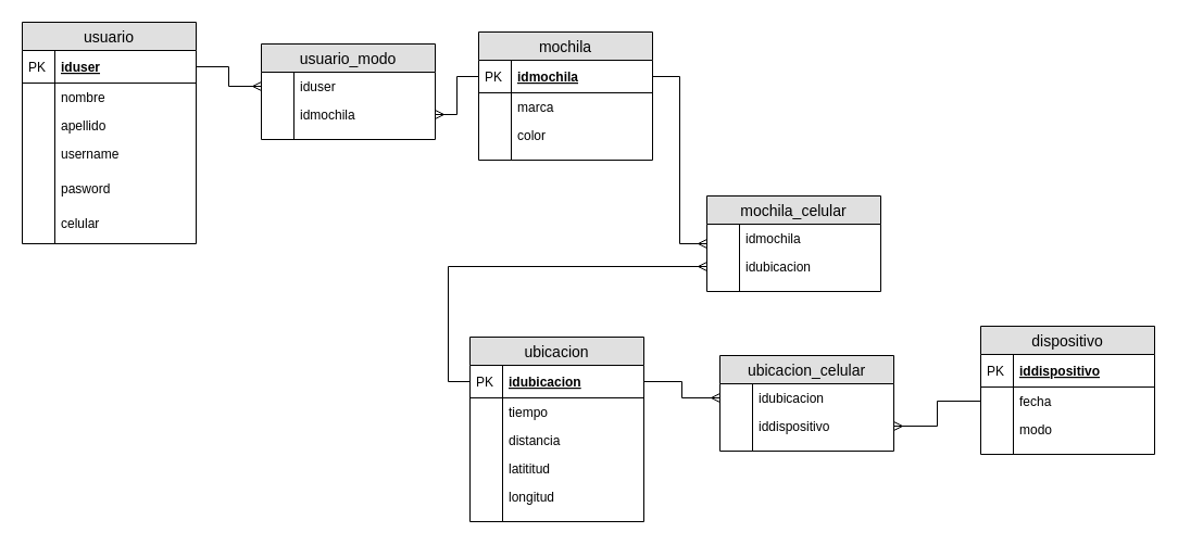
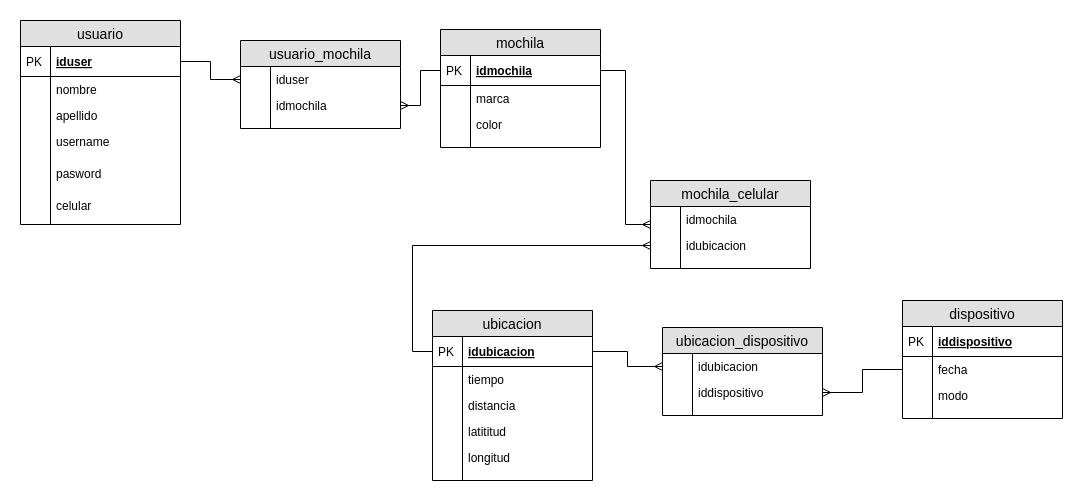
  <mxCell id="0" />
  <mxCell id="1" parent="0" />
  <mxCell id="2" value="usuario" style="swimlane;fontStyle=0;childLayout=stackLayout;horizontal=1;startSize=26;fillColor=#e0e0e0;horizontalStack=0;resizeParent=1;resizeParentMax=0;resizeLast=0;collapsible=1;marginBottom=0;swimlaneFillColor=#ffffff;align=center;fontSize=14;" vertex="1" parent="1"><mxGeometry x="20" y="20" width="160" height="204" as="geometry" /></mxCell>
  <mxCell id="3" value="iduser" style="shape=partialRectangle;top=0;left=0;right=0;bottom=1;align=left;verticalAlign=middle;fillColor=none;spacingLeft=34;spacingRight=4;overflow=hidden;rotatable=0;points=[[0,0.5],[1,0.5]];portConstraint=eastwest;dropTarget=0;fontStyle=5;fontSize=12;" vertex="1" parent="2"><mxGeometry y="26" width="160" height="30" as="geometry" /></mxCell>
  <mxCell id="4" value="PK" style="shape=partialRectangle;top=0;left=0;bottom=0;fillColor=none;align=left;verticalAlign=middle;spacingLeft=4;spacingRight=4;overflow=hidden;rotatable=0;points=[];portConstraint=eastwest;part=1;fontSize=12;" vertex="1" connectable="0" parent="3"><mxGeometry width="30" height="30" as="geometry" /></mxCell>
  <mxCell id="5" value="nombre" style="shape=partialRectangle;top=0;left=0;right=0;bottom=0;align=left;verticalAlign=top;fillColor=none;spacingLeft=34;spacingRight=4;overflow=hidden;rotatable=0;points=[[0,0.5],[1,0.5]];portConstraint=eastwest;dropTarget=0;fontSize=12;" vertex="1" parent="2"><mxGeometry y="56" width="160" height="26" as="geometry" /></mxCell>
  <mxCell id="6" value="" style="shape=partialRectangle;top=0;left=0;bottom=0;fillColor=none;align=left;verticalAlign=top;spacingLeft=4;spacingRight=4;overflow=hidden;rotatable=0;points=[];portConstraint=eastwest;part=1;fontSize=12;" vertex="1" connectable="0" parent="5"><mxGeometry width="30" height="26" as="geometry" /></mxCell>
  <mxCell id="7" value="apellido" style="shape=partialRectangle;top=0;left=0;right=0;bottom=0;align=left;verticalAlign=top;fillColor=none;spacingLeft=34;spacingRight=4;overflow=hidden;rotatable=0;points=[[0,0.5],[1,0.5]];portConstraint=eastwest;dropTarget=0;fontSize=12;" vertex="1" parent="2"><mxGeometry y="82" width="160" height="26" as="geometry" /></mxCell>
  <mxCell id="8" value="" style="shape=partialRectangle;top=0;left=0;bottom=0;fillColor=none;align=left;verticalAlign=top;spacingLeft=4;spacingRight=4;overflow=hidden;rotatable=0;points=[];portConstraint=eastwest;part=1;fontSize=12;" vertex="1" connectable="0" parent="7"><mxGeometry width="30" height="26" as="geometry" /></mxCell>
  <mxCell id="9" value="username&#10;&#10;" style="shape=partialRectangle;top=0;left=0;right=0;bottom=0;align=left;verticalAlign=top;fillColor=none;spacingLeft=34;spacingRight=4;overflow=hidden;rotatable=0;points=[[0,0.5],[1,0.5]];portConstraint=eastwest;dropTarget=0;fontSize=12;" vertex="1" parent="2"><mxGeometry y="108" width="160" height="32" as="geometry" /></mxCell>
  <mxCell id="10" value="" style="shape=partialRectangle;top=0;left=0;bottom=0;fillColor=none;align=left;verticalAlign=top;spacingLeft=4;spacingRight=4;overflow=hidden;rotatable=0;points=[];portConstraint=eastwest;part=1;fontSize=12;" vertex="1" connectable="0" parent="9"><mxGeometry width="30" height="32" as="geometry" /></mxCell>
  <mxCell id="11" value="pasword" style="shape=partialRectangle;top=0;left=0;right=0;bottom=0;align=left;verticalAlign=top;fillColor=none;spacingLeft=34;spacingRight=4;overflow=hidden;rotatable=0;points=[[0,0.5],[1,0.5]];portConstraint=eastwest;dropTarget=0;fontSize=12;" vertex="1" parent="2"><mxGeometry y="140" width="160" height="32" as="geometry" /></mxCell>
  <mxCell id="12" value="" style="shape=partialRectangle;top=0;left=0;bottom=0;fillColor=none;align=left;verticalAlign=top;spacingLeft=4;spacingRight=4;overflow=hidden;rotatable=0;points=[];portConstraint=eastwest;part=1;fontSize=12;" vertex="1" connectable="0" parent="11"><mxGeometry width="30" height="32" as="geometry" /></mxCell>
  <mxCell id="13" value="celular" style="shape=partialRectangle;top=0;left=0;right=0;bottom=0;align=left;verticalAlign=top;fillColor=none;spacingLeft=34;spacingRight=4;overflow=hidden;rotatable=0;points=[[0,0.5],[1,0.5]];portConstraint=eastwest;dropTarget=0;fontSize=12;" vertex="1" parent="2"><mxGeometry y="172" width="160" height="32" as="geometry" /></mxCell>
  <mxCell id="14" value="" style="shape=partialRectangle;top=0;left=0;bottom=0;fillColor=none;align=left;verticalAlign=top;spacingLeft=4;spacingRight=4;overflow=hidden;rotatable=0;points=[];portConstraint=eastwest;part=1;fontSize=12;" vertex="1" connectable="0" parent="13"><mxGeometry width="30" height="32" as="geometry" /></mxCell>
  <mxCell id="15" value="mochila" style="swimlane;fontStyle=0;childLayout=stackLayout;horizontal=1;startSize=26;fillColor=#e0e0e0;horizontalStack=0;resizeParent=1;resizeParentMax=0;resizeLast=0;collapsible=1;marginBottom=0;swimlaneFillColor=#ffffff;align=center;fontSize=14;" vertex="1" parent="1"><mxGeometry x="440" y="29" width="160" height="118" as="geometry" /></mxCell>
  <mxCell id="16" value="idmochila" style="shape=partialRectangle;top=0;left=0;right=0;bottom=1;align=left;verticalAlign=middle;fillColor=none;spacingLeft=34;spacingRight=4;overflow=hidden;rotatable=0;points=[[0,0.5],[1,0.5]];portConstraint=eastwest;dropTarget=0;fontStyle=5;fontSize=12;" vertex="1" parent="15"><mxGeometry y="26" width="160" height="30" as="geometry" /></mxCell>
  <mxCell id="17" value="PK" style="shape=partialRectangle;top=0;left=0;bottom=0;fillColor=none;align=left;verticalAlign=middle;spacingLeft=4;spacingRight=4;overflow=hidden;rotatable=0;points=[];portConstraint=eastwest;part=1;fontSize=12;" vertex="1" connectable="0" parent="16"><mxGeometry width="30" height="30" as="geometry" /></mxCell>
  <mxCell id="18" value="marca" style="shape=partialRectangle;top=0;left=0;right=0;bottom=0;align=left;verticalAlign=top;fillColor=none;spacingLeft=34;spacingRight=4;overflow=hidden;rotatable=0;points=[[0,0.5],[1,0.5]];portConstraint=eastwest;dropTarget=0;fontSize=12;" vertex="1" parent="15"><mxGeometry y="56" width="160" height="26" as="geometry" /></mxCell>
  <mxCell id="19" value="" style="shape=partialRectangle;top=0;left=0;bottom=0;fillColor=none;align=left;verticalAlign=top;spacingLeft=4;spacingRight=4;overflow=hidden;rotatable=0;points=[];portConstraint=eastwest;part=1;fontSize=12;" vertex="1" connectable="0" parent="18"><mxGeometry width="30" height="26" as="geometry" /></mxCell>
  <mxCell id="20" value="color" style="shape=partialRectangle;top=0;left=0;right=0;bottom=0;align=left;verticalAlign=top;fillColor=none;spacingLeft=34;spacingRight=4;overflow=hidden;rotatable=0;points=[[0,0.5],[1,0.5]];portConstraint=eastwest;dropTarget=0;fontSize=12;" vertex="1" parent="15"><mxGeometry y="82" width="160" height="26" as="geometry" /></mxCell>
  <mxCell id="21" value="" style="shape=partialRectangle;top=0;left=0;bottom=0;fillColor=none;align=left;verticalAlign=top;spacingLeft=4;spacingRight=4;overflow=hidden;rotatable=0;points=[];portConstraint=eastwest;part=1;fontSize=12;" vertex="1" connectable="0" parent="20"><mxGeometry width="30" height="26" as="geometry" /></mxCell>
  <mxCell id="22" value="" style="shape=partialRectangle;top=0;left=0;right=0;bottom=0;align=left;verticalAlign=top;fillColor=none;spacingLeft=34;spacingRight=4;overflow=hidden;rotatable=0;points=[[0,0.5],[1,0.5]];portConstraint=eastwest;dropTarget=0;fontSize=12;" vertex="1" parent="15"><mxGeometry y="108" width="160" height="10" as="geometry" /></mxCell>
  <mxCell id="23" value="" style="shape=partialRectangle;top=0;left=0;bottom=0;fillColor=none;align=left;verticalAlign=top;spacingLeft=4;spacingRight=4;overflow=hidden;rotatable=0;points=[];portConstraint=eastwest;part=1;fontSize=12;" vertex="1" connectable="0" parent="22"><mxGeometry width="30" height="10" as="geometry" /></mxCell>
  <mxCell id="24" value="ubicacion" style="swimlane;fontStyle=0;childLayout=stackLayout;horizontal=1;startSize=26;fillColor=#e0e0e0;horizontalStack=0;resizeParent=1;resizeParentMax=0;resizeLast=0;collapsible=1;marginBottom=0;swimlaneFillColor=#ffffff;align=center;fontSize=14;" vertex="1" parent="1"><mxGeometry x="432" y="310" width="160" height="170" as="geometry" /></mxCell>
  <mxCell id="25" value="idubicacion" style="shape=partialRectangle;top=0;left=0;right=0;bottom=1;align=left;verticalAlign=middle;fillColor=none;spacingLeft=34;spacingRight=4;overflow=hidden;rotatable=0;points=[[0,0.5],[1,0.5]];portConstraint=eastwest;dropTarget=0;fontStyle=5;fontSize=12;" vertex="1" parent="24"><mxGeometry y="26" width="160" height="30" as="geometry" /></mxCell>
  <mxCell id="26" value="PK" style="shape=partialRectangle;top=0;left=0;bottom=0;fillColor=none;align=left;verticalAlign=middle;spacingLeft=4;spacingRight=4;overflow=hidden;rotatable=0;points=[];portConstraint=eastwest;part=1;fontSize=12;" vertex="1" connectable="0" parent="25"><mxGeometry width="30" height="30" as="geometry" /></mxCell>
  <mxCell id="27" value="tiempo" style="shape=partialRectangle;top=0;left=0;right=0;bottom=0;align=left;verticalAlign=top;fillColor=none;spacingLeft=34;spacingRight=4;overflow=hidden;rotatable=0;points=[[0,0.5],[1,0.5]];portConstraint=eastwest;dropTarget=0;fontSize=12;" vertex="1" parent="24"><mxGeometry y="56" width="160" height="26" as="geometry" /></mxCell>
  <mxCell id="28" value="" style="shape=partialRectangle;top=0;left=0;bottom=0;fillColor=none;align=left;verticalAlign=top;spacingLeft=4;spacingRight=4;overflow=hidden;rotatable=0;points=[];portConstraint=eastwest;part=1;fontSize=12;" vertex="1" connectable="0" parent="27"><mxGeometry width="30" height="26" as="geometry" /></mxCell>
  <mxCell id="29" value="distancia" style="shape=partialRectangle;top=0;left=0;right=0;bottom=0;align=left;verticalAlign=top;fillColor=none;spacingLeft=34;spacingRight=4;overflow=hidden;rotatable=0;points=[[0,0.5],[1,0.5]];portConstraint=eastwest;dropTarget=0;fontSize=12;" vertex="1" parent="24"><mxGeometry y="82" width="160" height="26" as="geometry" /></mxCell>
  <mxCell id="30" value="" style="shape=partialRectangle;top=0;left=0;bottom=0;fillColor=none;align=left;verticalAlign=top;spacingLeft=4;spacingRight=4;overflow=hidden;rotatable=0;points=[];portConstraint=eastwest;part=1;fontSize=12;" vertex="1" connectable="0" parent="29"><mxGeometry width="30" height="26" as="geometry" /></mxCell>
  <mxCell id="31" value="latititud" style="shape=partialRectangle;top=0;left=0;right=0;bottom=0;align=left;verticalAlign=top;fillColor=none;spacingLeft=34;spacingRight=4;overflow=hidden;rotatable=0;points=[[0,0.5],[1,0.5]];portConstraint=eastwest;dropTarget=0;fontSize=12;" vertex="1" parent="24"><mxGeometry y="108" width="160" height="26" as="geometry" /></mxCell>
  <mxCell id="32" value="" style="shape=partialRectangle;top=0;left=0;bottom=0;fillColor=none;align=left;verticalAlign=top;spacingLeft=4;spacingRight=4;overflow=hidden;rotatable=0;points=[];portConstraint=eastwest;part=1;fontSize=12;" vertex="1" connectable="0" parent="31"><mxGeometry width="30" height="26" as="geometry" /></mxCell>
  <mxCell id="33" value="longitud" style="shape=partialRectangle;top=0;left=0;right=0;bottom=0;align=left;verticalAlign=top;fillColor=none;spacingLeft=34;spacingRight=4;overflow=hidden;rotatable=0;points=[[0,0.5],[1,0.5]];portConstraint=eastwest;dropTarget=0;fontSize=12;" vertex="1" parent="24"><mxGeometry y="134" width="160" height="26" as="geometry" /></mxCell>
  <mxCell id="34" value="" style="shape=partialRectangle;top=0;left=0;bottom=0;fillColor=none;align=left;verticalAlign=top;spacingLeft=4;spacingRight=4;overflow=hidden;rotatable=0;points=[];portConstraint=eastwest;part=1;fontSize=12;" vertex="1" connectable="0" parent="33"><mxGeometry width="30" height="26" as="geometry" /></mxCell>
  <mxCell id="35" value="" style="shape=partialRectangle;top=0;left=0;right=0;bottom=0;align=left;verticalAlign=top;fillColor=none;spacingLeft=34;spacingRight=4;overflow=hidden;rotatable=0;points=[[0,0.5],[1,0.5]];portConstraint=eastwest;dropTarget=0;fontSize=12;" vertex="1" parent="24"><mxGeometry y="160" width="160" height="10" as="geometry" /></mxCell>
  <mxCell id="36" value="" style="shape=partialRectangle;top=0;left=0;bottom=0;fillColor=none;align=left;verticalAlign=top;spacingLeft=4;spacingRight=4;overflow=hidden;rotatable=0;points=[];portConstraint=eastwest;part=1;fontSize=12;" vertex="1" connectable="0" parent="35"><mxGeometry width="30" height="10" as="geometry" /></mxCell>
  <mxCell id="37" value="dispositivo" style="swimlane;fontStyle=0;childLayout=stackLayout;horizontal=1;startSize=26;fillColor=#e0e0e0;horizontalStack=0;resizeParent=1;resizeParentMax=0;resizeLast=0;collapsible=1;marginBottom=0;swimlaneFillColor=#ffffff;align=center;fontSize=14;" vertex="1" parent="1"><mxGeometry x="902" y="300" width="160" height="118" as="geometry" /></mxCell>
  <mxCell id="38" value="iddispositivo" style="shape=partialRectangle;top=0;left=0;right=0;bottom=1;align=left;verticalAlign=middle;fillColor=none;spacingLeft=34;spacingRight=4;overflow=hidden;rotatable=0;points=[[0,0.5],[1,0.5]];portConstraint=eastwest;dropTarget=0;fontStyle=5;fontSize=12;" vertex="1" parent="37"><mxGeometry y="26" width="160" height="30" as="geometry" /></mxCell>
  <mxCell id="39" value="PK" style="shape=partialRectangle;top=0;left=0;bottom=0;fillColor=none;align=left;verticalAlign=middle;spacingLeft=4;spacingRight=4;overflow=hidden;rotatable=0;points=[];portConstraint=eastwest;part=1;fontSize=12;" vertex="1" connectable="0" parent="38"><mxGeometry width="30" height="30" as="geometry" /></mxCell>
  <mxCell id="40" value="fecha" style="shape=partialRectangle;top=0;left=0;right=0;bottom=0;align=left;verticalAlign=top;fillColor=none;spacingLeft=34;spacingRight=4;overflow=hidden;rotatable=0;points=[[0,0.5],[1,0.5]];portConstraint=eastwest;dropTarget=0;fontSize=12;" vertex="1" parent="37"><mxGeometry y="56" width="160" height="26" as="geometry" /></mxCell>
  <mxCell id="41" value="" style="shape=partialRectangle;top=0;left=0;bottom=0;fillColor=none;align=left;verticalAlign=top;spacingLeft=4;spacingRight=4;overflow=hidden;rotatable=0;points=[];portConstraint=eastwest;part=1;fontSize=12;" vertex="1" connectable="0" parent="40"><mxGeometry width="30" height="26" as="geometry" /></mxCell>
  <mxCell id="42" value="modo" style="shape=partialRectangle;top=0;left=0;right=0;bottom=0;align=left;verticalAlign=top;fillColor=none;spacingLeft=34;spacingRight=4;overflow=hidden;rotatable=0;points=[[0,0.5],[1,0.5]];portConstraint=eastwest;dropTarget=0;fontSize=12;" vertex="1" parent="37"><mxGeometry y="82" width="160" height="26" as="geometry" /></mxCell>
  <mxCell id="43" value="" style="shape=partialRectangle;top=0;left=0;bottom=0;fillColor=none;align=left;verticalAlign=top;spacingLeft=4;spacingRight=4;overflow=hidden;rotatable=0;points=[];portConstraint=eastwest;part=1;fontSize=12;" vertex="1" connectable="0" parent="42"><mxGeometry width="30" height="26" as="geometry" /></mxCell>
  <mxCell id="44" value="" style="shape=partialRectangle;top=0;left=0;right=0;bottom=0;align=left;verticalAlign=top;fillColor=none;spacingLeft=34;spacingRight=4;overflow=hidden;rotatable=0;points=[[0,0.5],[1,0.5]];portConstraint=eastwest;dropTarget=0;fontSize=12;" vertex="1" parent="37"><mxGeometry y="108" width="160" height="10" as="geometry" /></mxCell>
  <mxCell id="45" value="" style="shape=partialRectangle;top=0;left=0;bottom=0;fillColor=none;align=left;verticalAlign=top;spacingLeft=4;spacingRight=4;overflow=hidden;rotatable=0;points=[];portConstraint=eastwest;part=1;fontSize=12;" vertex="1" connectable="0" parent="44"><mxGeometry width="30" height="10" as="geometry" /></mxCell>
- <mxCell id="46" value="usuario_modo" style="swimlane;fontStyle=0;childLayout=stackLayout;horizontal=1;startSize=26;fillColor=#e0e0e0;horizontalStack=0;resizeParent=1;resizeParentMax=0;resizeLast=0;collapsible=1;marginBottom=0;swimlaneFillColor=#ffffff;align=center;fontSize=14;" vertex="1" parent="1"><mxGeometry x="240" y="40" width="160" height="88" as="geometry" /></mxCell>
+ <mxCell id="46" value="usuario_mochila" style="swimlane;fontStyle=0;childLayout=stackLayout;horizontal=1;startSize=26;fillColor=#e0e0e0;horizontalStack=0;resizeParent=1;resizeParentMax=0;resizeLast=0;collapsible=1;marginBottom=0;swimlaneFillColor=#ffffff;align=center;fontSize=14;" vertex="1" parent="1"><mxGeometry x="240" y="40" width="160" height="88" as="geometry" /></mxCell>
  <mxCell id="47" value="iduser" style="shape=partialRectangle;top=0;left=0;right=0;bottom=0;align=left;verticalAlign=top;fillColor=none;spacingLeft=34;spacingRight=4;overflow=hidden;rotatable=0;points=[[0,0.5],[1,0.5]];portConstraint=eastwest;dropTarget=0;fontSize=12;" vertex="1" parent="46"><mxGeometry y="26" width="160" height="26" as="geometry" /></mxCell>
  <mxCell id="48" value="" style="shape=partialRectangle;top=0;left=0;bottom=0;fillColor=none;align=left;verticalAlign=top;spacingLeft=4;spacingRight=4;overflow=hidden;rotatable=0;points=[];portConstraint=eastwest;part=1;fontSize=12;" vertex="1" connectable="0" parent="47"><mxGeometry width="30" height="26" as="geometry" /></mxCell>
  <mxCell id="49" value="idmochila" style="shape=partialRectangle;top=0;left=0;right=0;bottom=0;align=left;verticalAlign=top;fillColor=none;spacingLeft=34;spacingRight=4;overflow=hidden;rotatable=0;points=[[0,0.5],[1,0.5]];portConstraint=eastwest;dropTarget=0;fontSize=12;" vertex="1" parent="46"><mxGeometry y="52" width="160" height="26" as="geometry" /></mxCell>
  <mxCell id="50" value="" style="shape=partialRectangle;top=0;left=0;bottom=0;fillColor=none;align=left;verticalAlign=top;spacingLeft=4;spacingRight=4;overflow=hidden;rotatable=0;points=[];portConstraint=eastwest;part=1;fontSize=12;" vertex="1" connectable="0" parent="49"><mxGeometry width="30" height="26" as="geometry" /></mxCell>
  <mxCell id="51" value="" style="shape=partialRectangle;top=0;left=0;right=0;bottom=0;align=left;verticalAlign=top;fillColor=none;spacingLeft=34;spacingRight=4;overflow=hidden;rotatable=0;points=[[0,0.5],[1,0.5]];portConstraint=eastwest;dropTarget=0;fontSize=12;" vertex="1" parent="46"><mxGeometry y="78" width="160" height="10" as="geometry" /></mxCell>
  <mxCell id="52" value="" style="shape=partialRectangle;top=0;left=0;bottom=0;fillColor=none;align=left;verticalAlign=top;spacingLeft=4;spacingRight=4;overflow=hidden;rotatable=0;points=[];portConstraint=eastwest;part=1;fontSize=12;" vertex="1" connectable="0" parent="51"><mxGeometry width="30" height="10" as="geometry" /></mxCell>
  <mxCell id="53" style="edgeStyle=orthogonalEdgeStyle;rounded=0;orthogonalLoop=1;jettySize=auto;html=1;exitX=1;exitY=0.5;exitDx=0;exitDy=0;entryX=0;entryY=0.5;entryDx=0;entryDy=0;endArrow=ERmany;endFill=0;" edge="1" parent="1" source="3" target="47"><mxGeometry relative="1" as="geometry" /></mxCell>
  <mxCell id="54" style="edgeStyle=orthogonalEdgeStyle;rounded=0;orthogonalLoop=1;jettySize=auto;html=1;exitX=0;exitY=0.5;exitDx=0;exitDy=0;entryX=1;entryY=0.5;entryDx=0;entryDy=0;endArrow=ERmany;endFill=0;" edge="1" parent="1" source="16" target="49"><mxGeometry relative="1" as="geometry" /></mxCell>
- <mxCell id="55" value="ubicacion_celular" style="swimlane;fontStyle=0;childLayout=stackLayout;horizontal=1;startSize=26;fillColor=#e0e0e0;horizontalStack=0;resizeParent=1;resizeParentMax=0;resizeLast=0;collapsible=1;marginBottom=0;swimlaneFillColor=#ffffff;align=center;fontSize=14;" vertex="1" parent="1"><mxGeometry x="662" y="327" width="160" height="88" as="geometry" /></mxCell>
+ <mxCell id="55" value="ubicacion_dispositivo" style="swimlane;fontStyle=0;childLayout=stackLayout;horizontal=1;startSize=26;fillColor=#e0e0e0;horizontalStack=0;resizeParent=1;resizeParentMax=0;resizeLast=0;collapsible=1;marginBottom=0;swimlaneFillColor=#ffffff;align=center;fontSize=14;" vertex="1" parent="1"><mxGeometry x="662" y="327" width="160" height="88" as="geometry" /></mxCell>
  <mxCell id="56" value="idubicacion" style="shape=partialRectangle;top=0;left=0;right=0;bottom=0;align=left;verticalAlign=top;fillColor=none;spacingLeft=34;spacingRight=4;overflow=hidden;rotatable=0;points=[[0,0.5],[1,0.5]];portConstraint=eastwest;dropTarget=0;fontSize=12;" vertex="1" parent="55"><mxGeometry y="26" width="160" height="26" as="geometry" /></mxCell>
  <mxCell id="57" value="" style="shape=partialRectangle;top=0;left=0;bottom=0;fillColor=none;align=left;verticalAlign=top;spacingLeft=4;spacingRight=4;overflow=hidden;rotatable=0;points=[];portConstraint=eastwest;part=1;fontSize=12;" vertex="1" connectable="0" parent="56"><mxGeometry width="30" height="26" as="geometry" /></mxCell>
  <mxCell id="58" value="iddispositivo" style="shape=partialRectangle;top=0;left=0;right=0;bottom=0;align=left;verticalAlign=top;fillColor=none;spacingLeft=34;spacingRight=4;overflow=hidden;rotatable=0;points=[[0,0.5],[1,0.5]];portConstraint=eastwest;dropTarget=0;fontSize=12;" vertex="1" parent="55"><mxGeometry y="52" width="160" height="26" as="geometry" /></mxCell>
  <mxCell id="59" value="" style="shape=partialRectangle;top=0;left=0;bottom=0;fillColor=none;align=left;verticalAlign=top;spacingLeft=4;spacingRight=4;overflow=hidden;rotatable=0;points=[];portConstraint=eastwest;part=1;fontSize=12;" vertex="1" connectable="0" parent="58"><mxGeometry width="30" height="26" as="geometry" /></mxCell>
  <mxCell id="60" value="" style="shape=partialRectangle;top=0;left=0;right=0;bottom=0;align=left;verticalAlign=top;fillColor=none;spacingLeft=34;spacingRight=4;overflow=hidden;rotatable=0;points=[[0,0.5],[1,0.5]];portConstraint=eastwest;dropTarget=0;fontSize=12;" vertex="1" parent="55"><mxGeometry y="78" width="160" height="10" as="geometry" /></mxCell>
  <mxCell id="61" value="" style="shape=partialRectangle;top=0;left=0;bottom=0;fillColor=none;align=left;verticalAlign=top;spacingLeft=4;spacingRight=4;overflow=hidden;rotatable=0;points=[];portConstraint=eastwest;part=1;fontSize=12;" vertex="1" connectable="0" parent="60"><mxGeometry width="30" height="10" as="geometry" /></mxCell>
  <mxCell id="62" style="edgeStyle=orthogonalEdgeStyle;rounded=0;orthogonalLoop=1;jettySize=auto;html=1;entryX=1;entryY=0.5;entryDx=0;entryDy=0;endArrow=ERmany;endFill=0;" edge="1" parent="1" source="40" target="58"><mxGeometry relative="1" as="geometry" /></mxCell>
  <mxCell id="63" style="edgeStyle=orthogonalEdgeStyle;rounded=0;orthogonalLoop=1;jettySize=auto;html=1;exitX=1;exitY=0.5;exitDx=0;exitDy=0;entryX=0;entryY=0.5;entryDx=0;entryDy=0;endArrow=ERmany;endFill=0;" edge="1" parent="1" source="25" target="56"><mxGeometry relative="1" as="geometry" /></mxCell>
  <mxCell id="64" value="mochila_celular" style="swimlane;fontStyle=0;childLayout=stackLayout;horizontal=1;startSize=26;fillColor=#e0e0e0;horizontalStack=0;resizeParent=1;resizeParentMax=0;resizeLast=0;collapsible=1;marginBottom=0;swimlaneFillColor=#ffffff;align=center;fontSize=14;" vertex="1" parent="1"><mxGeometry x="650" y="180" width="160" height="88" as="geometry" /></mxCell>
  <mxCell id="65" value="idmochila" style="shape=partialRectangle;top=0;left=0;right=0;bottom=0;align=left;verticalAlign=top;fillColor=none;spacingLeft=34;spacingRight=4;overflow=hidden;rotatable=0;points=[[0,0.5],[1,0.5]];portConstraint=eastwest;dropTarget=0;fontSize=12;" vertex="1" parent="64"><mxGeometry y="26" width="160" height="26" as="geometry" /></mxCell>
  <mxCell id="66" value="" style="shape=partialRectangle;top=0;left=0;bottom=0;fillColor=none;align=left;verticalAlign=top;spacingLeft=4;spacingRight=4;overflow=hidden;rotatable=0;points=[];portConstraint=eastwest;part=1;fontSize=12;" vertex="1" connectable="0" parent="65"><mxGeometry width="30" height="26" as="geometry" /></mxCell>
  <mxCell id="67" value="idubicacion" style="shape=partialRectangle;top=0;left=0;right=0;bottom=0;align=left;verticalAlign=top;fillColor=none;spacingLeft=34;spacingRight=4;overflow=hidden;rotatable=0;points=[[0,0.5],[1,0.5]];portConstraint=eastwest;dropTarget=0;fontSize=12;" vertex="1" parent="64"><mxGeometry y="52" width="160" height="26" as="geometry" /></mxCell>
  <mxCell id="68" value="" style="shape=partialRectangle;top=0;left=0;bottom=0;fillColor=none;align=left;verticalAlign=top;spacingLeft=4;spacingRight=4;overflow=hidden;rotatable=0;points=[];portConstraint=eastwest;part=1;fontSize=12;" vertex="1" connectable="0" parent="67"><mxGeometry width="30" height="26" as="geometry" /></mxCell>
  <mxCell id="69" value="" style="shape=partialRectangle;top=0;left=0;right=0;bottom=0;align=left;verticalAlign=top;fillColor=none;spacingLeft=34;spacingRight=4;overflow=hidden;rotatable=0;points=[[0,0.5],[1,0.5]];portConstraint=eastwest;dropTarget=0;fontSize=12;" vertex="1" parent="64"><mxGeometry y="78" width="160" height="10" as="geometry" /></mxCell>
  <mxCell id="70" value="" style="shape=partialRectangle;top=0;left=0;bottom=0;fillColor=none;align=left;verticalAlign=top;spacingLeft=4;spacingRight=4;overflow=hidden;rotatable=0;points=[];portConstraint=eastwest;part=1;fontSize=12;" vertex="1" connectable="0" parent="69"><mxGeometry width="30" height="10" as="geometry" /></mxCell>
  <mxCell id="71" style="edgeStyle=orthogonalEdgeStyle;rounded=0;orthogonalLoop=1;jettySize=auto;html=1;exitX=1;exitY=0.5;exitDx=0;exitDy=0;entryX=0;entryY=0.5;entryDx=0;entryDy=0;endArrow=ERmany;endFill=0;" edge="1" parent="1" source="16" target="64"><mxGeometry relative="1" as="geometry" /></mxCell>
  <mxCell id="72" style="edgeStyle=orthogonalEdgeStyle;rounded=0;orthogonalLoop=1;jettySize=auto;html=1;exitX=0;exitY=0.5;exitDx=0;exitDy=0;entryX=0;entryY=0.5;entryDx=0;entryDy=0;endArrow=ERmany;endFill=0;" edge="1" parent="1" source="25" target="67"><mxGeometry relative="1" as="geometry" /></mxCell>
